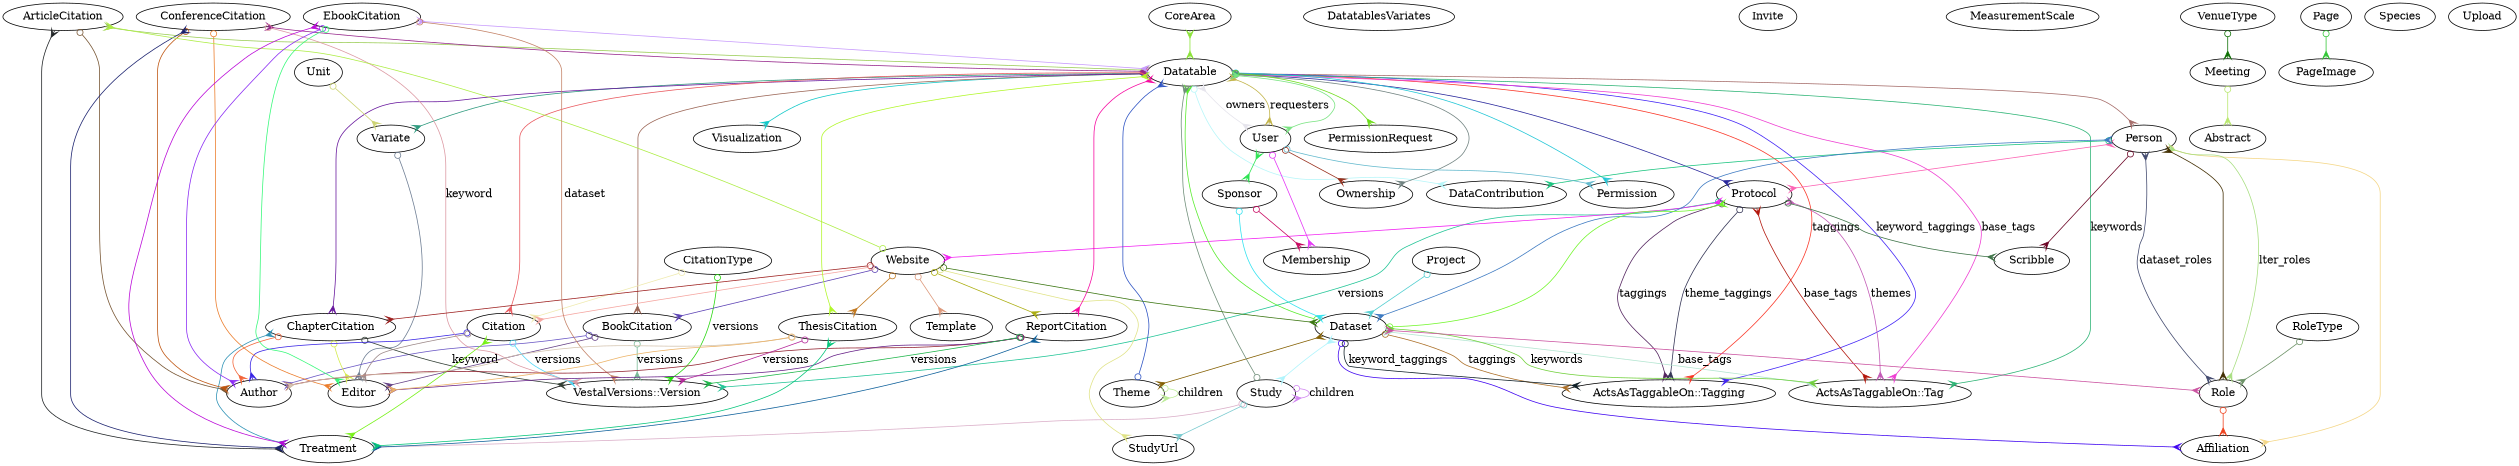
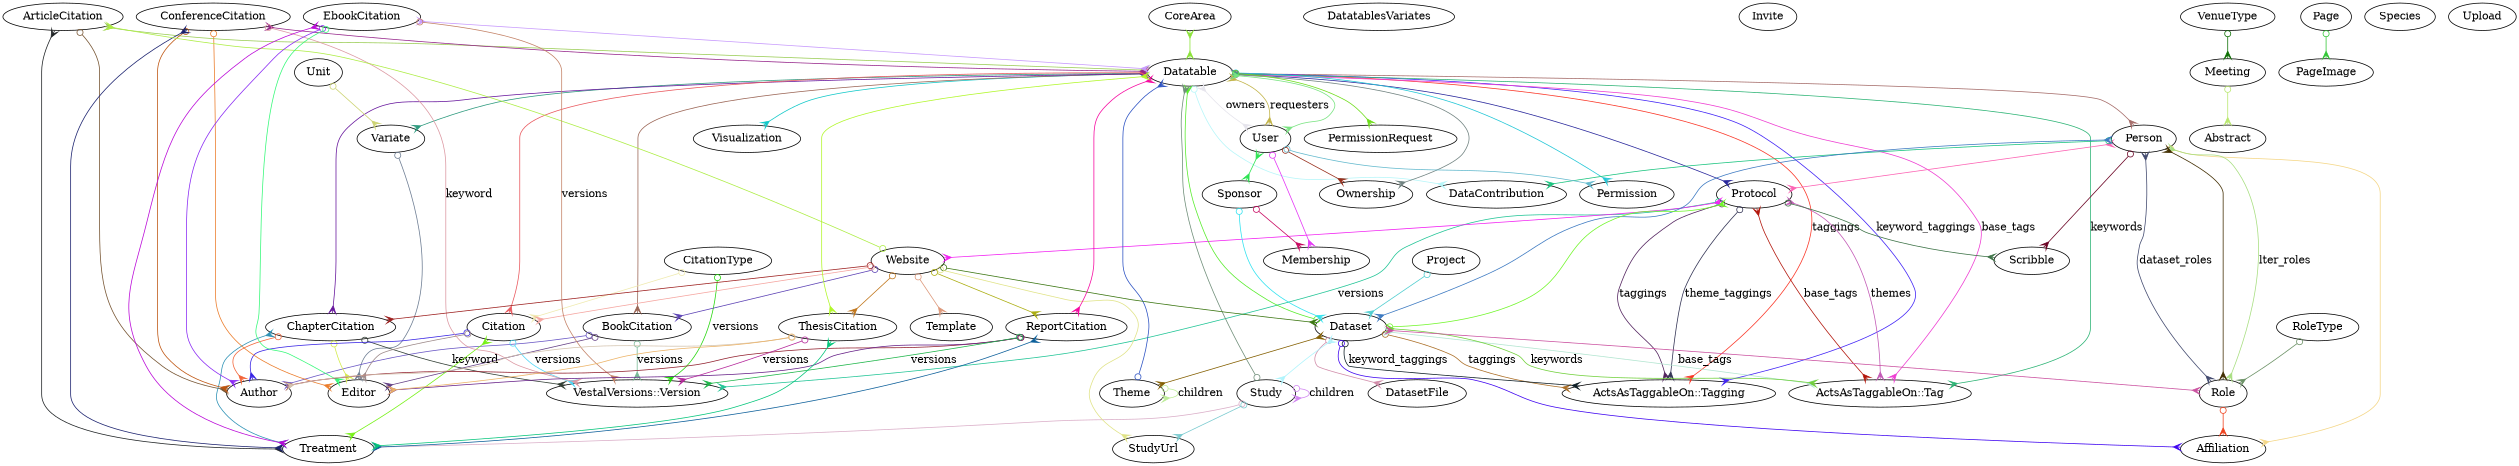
  digraph {
    splines=true
    edge [arrowhead=crow arrowtail=odot dir=both]
    ArticleCitation
    Author
    Datatable
    Treatment
    Person
    Protocol
    "ActsAsTaggableOn::Tagging"
    "ActsAsTaggableOn::Tag"
    DataContribution
    Ownership
    Permission
    PermissionRequest
    User
    Variate
    Visualization
    BookCitation
    Editor
    "VestalVersions::Version"
    ChapterCitation
    Citation
    CitationType
    ConferenceCitation
    CoreArea
    Dataset
    Affiliation
+   DatasetFile
    Role
    Study
    Theme
    Scribble
    Website
    StudyUrl
    Sponsor
    Membership
    DatatablesVariates
    EbookCitation
    Invite
-   MeasurementScale
    Meeting
    Abstract
    Page
    PageImage
    Project
    ReportCitation
    ThesisCitation
    Template
    RoleType
    Species
    Unit
    Upload
    VenueType
    ArticleCitation -> Author [color="#755330"]
    ArticleCitation -> Datatable [arrowtail=crow color="#9ACC54"]
    ArticleCitation -> Treatment [arrowtail=crow color="#1E2224"]
    Datatable -> Person [arrowtail=crow color="#A56C69"]
    Datatable -> Protocol [arrowtail=crow color="#27259B"]
    Datatable -> "ActsAsTaggableOn::Tagging" [color="#FA3627" label=taggings]
    Datatable -> "ActsAsTaggableOn::Tagging" [color="#4022F6" label=keyword_taggings]
    Datatable -> "ActsAsTaggableOn::Tag" [arrowtail=crow color="#EE3CD2" label=base_tags]
    Datatable -> "ActsAsTaggableOn::Tag" [arrowtail=crow color="#2BB374" label=keywords]
    Datatable -> DataContribution [color="#B6F6F9"]
    Datatable -> Ownership [color="#708280"]
    Datatable -> Permission [color="#21C6D6"]
    Datatable -> PermissionRequest [color="#6EDD1A"]
    Datatable -> User [arrowtail=crow color="#E5E4EC" label=owners]
    Datatable -> User [arrowtail=crow color="#C1B347" label=requesters]
    Datatable -> Variate [color="#2C997D"]
    Datatable -> Visualization [color="#11C8C8"]
    Person -> Protocol [arrowtail=crow color="#FC62B3"]
    Person -> DataContribution [color="#18C37E"]
    Person -> Affiliation [color="#F4D686"]
    Person -> Role [arrowtail=crow color="#A7DE80" label=lter_roles]
    Person -> Role [arrowtail=crow color="#41496E" label=dataset_roles]
    Person -> Role [arrowtail=crow color="#402C00"]
    Person -> Scribble [color="#690021"]
    Protocol -> "ActsAsTaggableOn::Tagging" [color="#52225E" label=taggings]
    Protocol -> "ActsAsTaggableOn::Tagging" [color="#313253" label=theme_taggings]
    Protocol -> "ActsAsTaggableOn::Tag" [arrowtail=crow color="#B2150A" label=base_tags]
    Protocol -> "ActsAsTaggableOn::Tag" [arrowtail=crow color="#C258B5" label=themes]
    Protocol -> "VestalVersions::Version" [color="#1FC495" label=versions]
    Protocol -> Scribble [color="#3B7145"]
    Protocol -> Website [arrowtail=crow color="#F221F2"]
    User -> Datatable [arrowtail=crow color="#77E37F"]
    User -> Ownership [color="#972E1B"]
    User -> Permission [color="#63B9CD"]
    User -> Sponsor [arrowtail=crow color="#2CE351"]
    User -> Membership [color="#E433F6"]
    Variate -> Editor [color="#6C7C92"]
    BookCitation -> Author [color="#6855C4"]
    BookCitation -> Datatable [arrowtail=crow color="#9A6454"]
    BookCitation -> Editor [color="#644085"]
    BookCitation -> "VestalVersions::Version" [color="#76B994" label=versions]
    ChapterCitation -> Author [color="#F26438"]
    ChapterCitation -> Datatable [arrowtail=crow color="#66159C"]
    ChapterCitation -> Treatment [arrowtail=crow color="#2C91B5"]
    ChapterCitation -> Editor [color="#D3EB49"]
    ChapterCitation -> "VestalVersions::Version" [color="#2F3C32" label=keyword]
    Citation -> Author [color="#3723E4"]
    Citation -> Datatable [arrowtail=crow color="#E9585E"]
    Citation -> Treatment [arrowtail=crow color="#74F112"]
    Citation -> Editor [color="#9B8787"]
    Citation -> "VestalVersions::Version" [color="#50D7F7" label=versions]
    CitationType -> "VestalVersions::Version" [color="#25D60C" label=versions]
    CitationType -> Citation [color="#EFEAAF"]
    ConferenceCitation -> Author [color="#BE540F"]
    ConferenceCitation -> Datatable [arrowtail=crow color="#95258A"]
    ConferenceCitation -> Treatment [arrowtail=crow color="#1A216E"]
    ConferenceCitation -> Editor [color="#EB7C2A"]
    ConferenceCitation -> "VestalVersions::Version" [color="#DC98A2" label=keyword]
    CoreArea -> Datatable [arrowtail=crow color="#8AE237"]
    Dataset -> Datatable [color="#56EC2A"]
    Dataset -> Person [arrowtail=crow color="#3C79C1"]
    Dataset -> Protocol [color="#71F62A"]
    Dataset -> "ActsAsTaggableOn::Tagging" [color="#AB6E26" label=taggings]
    Dataset -> "ActsAsTaggableOn::Tagging" [color="#0C1C24" label=keyword_taggings]
    Dataset -> "ActsAsTaggableOn::Tag" [arrowtail=crow color="#B2E5D0" label=base_tags]
    Dataset -> "ActsAsTaggableOn::Tag" [arrowtail=crow color="#70D03A" label=keywords]
    Dataset -> Affiliation [color="#3E04F0"]
+   Dataset -> DatasetFile [color="#D18CA9"]
    Dataset -> Role [arrowtail=crow color="#CA509F"]
    Dataset -> Study [arrowtail=crow color="#AEF4FC"]
    Dataset -> Theme [arrowtail=crow color="#835E00"]
    Role -> Affiliation [color="#EE3F1A"]
    Study -> Datatable [color="#6E8D78"]
    Study -> Treatment [color="#DAAEC8"]
    Study -> Study [color="#D185F1" label=children]
    Study -> StudyUrl [color="#79CACF"]
    Theme -> Datatable [color="#2C52C3"]
    Theme -> Theme [color="#BCEC96" label=children]
    Website -> ArticleCitation [color="#ADED44"]
    Website -> BookCitation [color="#5B41B4"]
    Website -> ChapterCitation [color="#9D201F"]
    Website -> Citation [color="#F5A49F"]
    Website -> Dataset [color="#3A7510"]
    Website -> StudyUrl [color="#E0E387"]
    Website -> ReportCitation [color="#ABAD10"]
    Website -> ThesisCitation [color="#C0751A"]
    Website -> Template [color="#DC9779"]
    Sponsor -> Dataset [color="#30E2EF"]
    Sponsor -> Membership [color="#C7065F"]
    EbookCitation -> Author [color="#8A2AF4"]
    EbookCitation -> Datatable [arrowtail=crow color="#C79AFC"]
    EbookCitation -> Treatment [arrowtail=crow color="#BA08D8"]
    EbookCitation -> Editor [color="#36F979"]
-   EbookCitation -> "VestalVersions::Version" [color="#C38166" label=dataset]
+   EbookCitation -> "VestalVersions::Version" [color="#C38166" label=versions]
    Meeting -> Abstract [color="#B8E76D"]
    Page -> PageImage [color="#31C635"]
    Project -> Dataset [color="#4FCDCF"]
    ReportCitation -> Author [color="#92212F"]
    ReportCitation -> Datatable [arrowtail=crow color="#F608A0"]
    ReportCitation -> Treatment [arrowtail=crow color="#0C5F9A"]
    ReportCitation -> Editor [color="#662087"]
    ReportCitation -> "VestalVersions::Version" [color="#1CB548" label=versions]
    ThesisCitation -> Author [color="#D4C4AF"]
    ThesisCitation -> Datatable [arrowtail=crow color="#B1F729"]
    ThesisCitation -> Treatment [arrowtail=crow color="#03C57A"]
    ThesisCitation -> Editor [color="#ECB367"]
    ThesisCitation -> "VestalVersions::Version" [color="#B4269A" label=versions]
    RoleType -> Role [color="#6A9064"]
    Unit -> Variate [color="#CCD371"]
    VenueType -> Meeting [color="#0B6E02"]
  }
